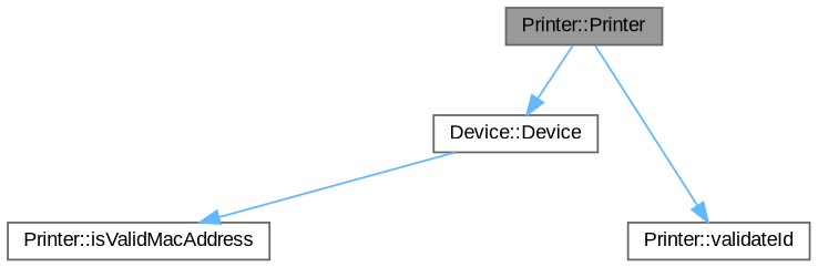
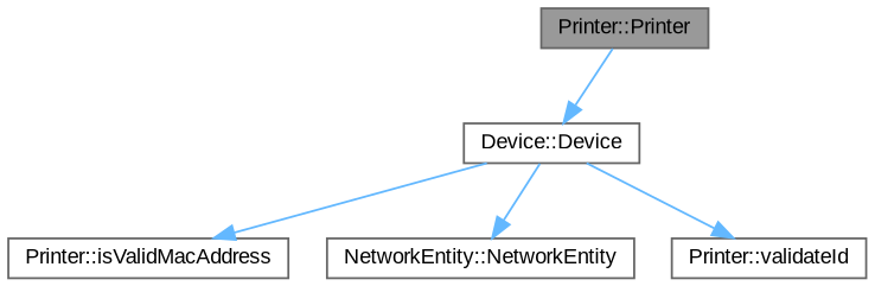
  digraph {
    fontname="Liberation Sans"
    rankdir=TB
    node [color=grey40 fillcolor=white fontname="Liberation Sans" fontsize=10 shape=box style=filled]
    edge [color=steelblue1 fontname="Liberation Sans" fontsize=10 labelfontname=Helvetica labelfontsize=10 style=solid]
    n1 [color=gray40 fillcolor=grey60 fontcolor=black height=0.2 label="Printer::Printer" width=0.4]
    n2 [height=0.2 label="Device::Device" width=0.4]
    n3 [height=0.2 label="Printer::isValidMacAddress" width=0.4]
+   n4 [height=0.2 label="NetworkEntity::NetworkEntity" width=0.4]
    n5 [height=0.2 label="Printer::validateId" width=0.4]
    n1 -> n2
    n2 -> n3
-   n1 -> n5
+   n2 -> n4
+   n2 -> n5
  }
